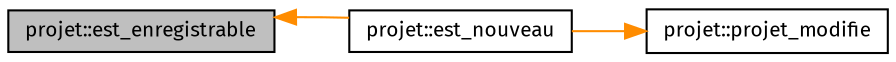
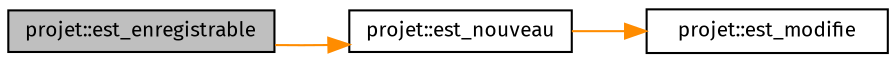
  digraph {
    fontname="Fira Sans"
    rankdir=LR
    node [color=black fillcolor=white fontname="Fira Sans" fontsize=10 shape=record style=filled]
    edge [color=darkorange fontname="Fira Sans" fontsize=10 labelfontname=Helvetica labelfontsize=10 style=solid]
    n1 [fillcolor=grey75 fontcolor=black height=0.2 label="projet::est_enregistrable" width=0.4]
    n2 [height=0.2 label="projet::est_nouveau" width=0.4]
-   n3 [height=0.2 label="projet::projet_modifie" width=0.4]
-   n2 -> n1
+   n3 [height=0.2 label="projet::est_modifie" width=0.4]
+   n1 -> n2
    n2 -> n3
  }
